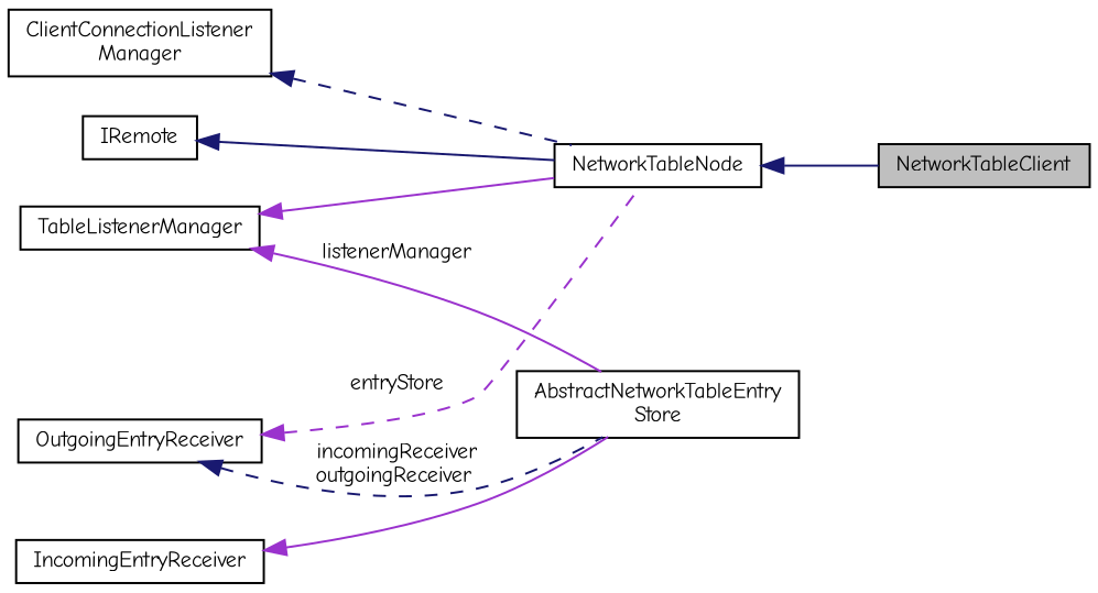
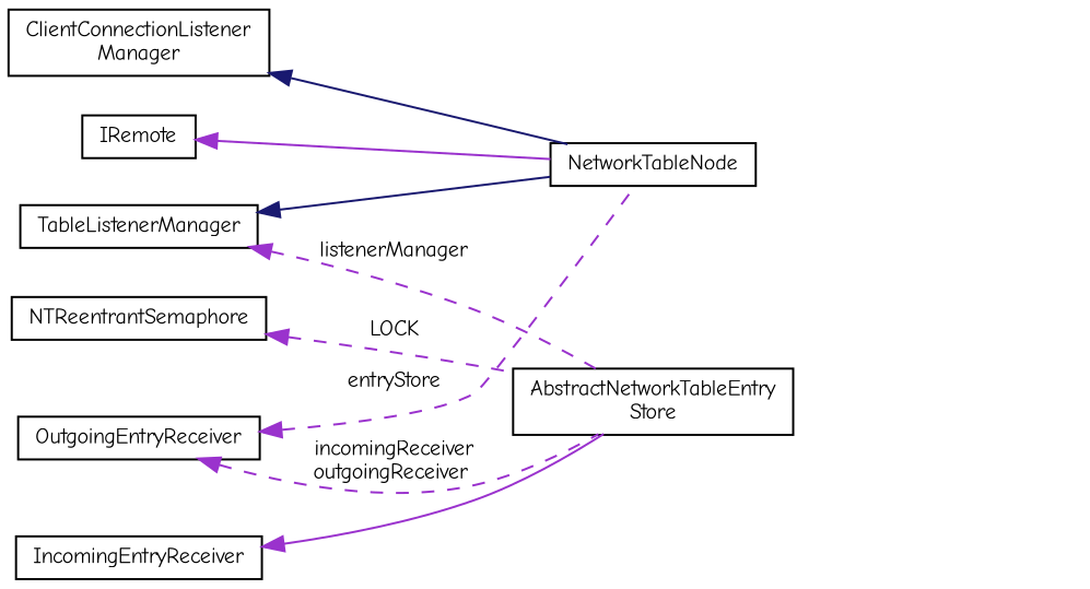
  digraph {
    fontname="Comic Neue"
    rankdir=LR
    node [color=black fontname="Comic Neue" fontsize=10 shape=record]
    edge [color=darkorchid3 dir=back fontname="Comic Neue" fontsize=10 labelfontname=FreeSans labelfontsize=10 style=solid]
-   n1 [fillcolor=grey75 fontcolor=black height=0.2 label=NetworkTableClient style=filled width=0.4]
    n2 [height=0.2 label=NetworkTableNode width=0.4]
    n3 [height=0.2 label=TableListenerManager width=0.4]
    n4 [height=0.2 label="AbstractNetworkTableEntry\lStore" width=0.4]
    n5 [height=0.2 label="ClientConnectionListener\lManager" width=0.4]
    n6 [height=0.2 label=IRemote width=0.4]
    n7 [height=0.2 label=IncomingEntryReceiver width=0.4]
    n8 [height=0.2 label=OutgoingEntryReceiver width=0.4]
-   n2 -> n1 [color=midnightblue]
-   n3 -> n2
-   n3 -> n4 [label=" listenerManager"]
-   n5 -> n2 [color=midnightblue style=dashed]
-   n6 -> n2 [color=midnightblue]
+   n9 [height=0.2 label=NTReentrantSemaphore width=0.4]
+   n3 -> n2 [color=midnightblue]
+   n3 -> n4 [label=" listenerManager" style=dashed]
+   n5 -> n2 [color=midnightblue]
+   n6 -> n2
    n7 -> n4
    n8 -> n2 [label=" entryStore" style=dashed]
-   n8 -> n4 [color=midnightblue label=" incomingReceiver\noutgoingReceiver" style=dashed]
+   n8 -> n4 [label=" incomingReceiver\noutgoingReceiver" style=dashed]
+   n9 -> n4 [label=" LOCK" style=dashed]
  }
